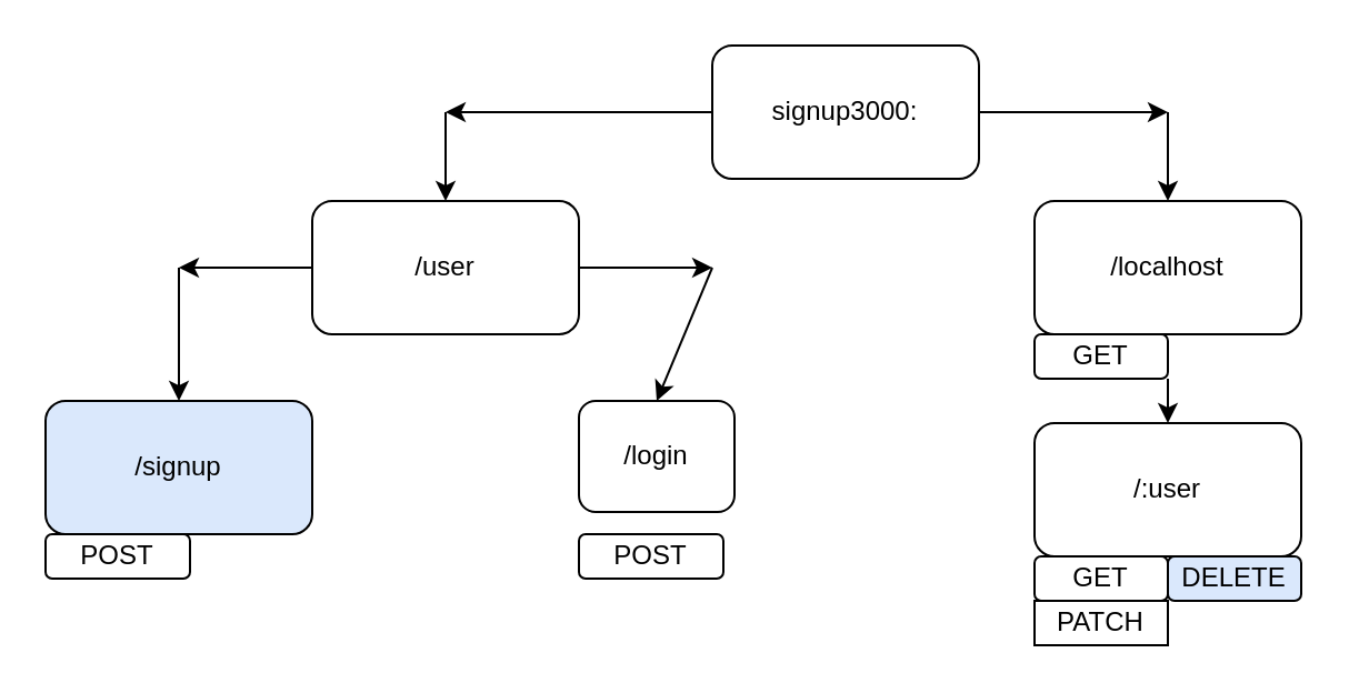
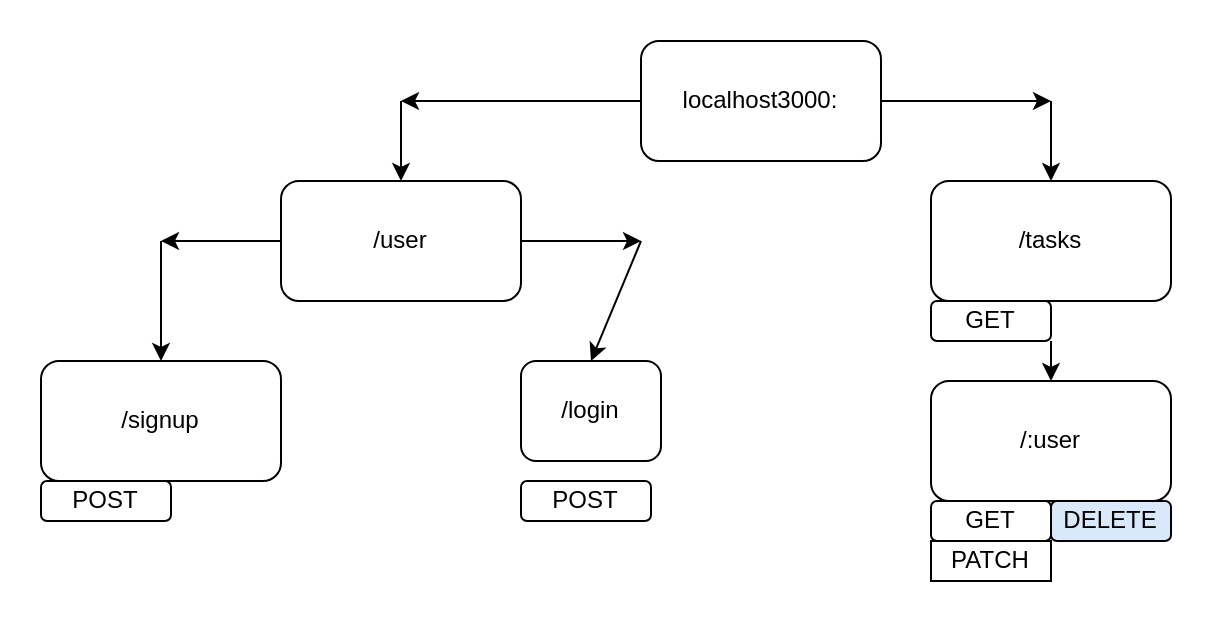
  <mxCell id="0" />
  <mxCell id="1" parent="0" />
  <mxCell id="2" style="edgeStyle=none;html=1;rounded=1;" edge="1" parent="1" source="3"><mxGeometry relative="1" as="geometry"><mxPoint x="200" y="50" as="targetPoint" /></mxGeometry></mxCell>
- <mxCell id="3" value="signup3000:" style="rounded=1;whiteSpace=wrap;html=1;" vertex="1" parent="1"><mxGeometry x="320" y="20" width="120" height="60" as="geometry" /></mxCell>
+ <mxCell id="3" value="localhost3000:" style="rounded=1;whiteSpace=wrap;html=1;" vertex="1" parent="1"><mxGeometry x="320" y="20" width="120" height="60" as="geometry" /></mxCell>
  <mxCell id="4" value="" style="endArrow=classic;html=1;rounded=1;" edge="1" parent="1"><mxGeometry width="50" height="50" relative="1" as="geometry"><mxPoint x="200" y="50" as="sourcePoint" /><mxPoint x="200" y="90" as="targetPoint" /></mxGeometry></mxCell>
  <mxCell id="5" style="edgeStyle=none;html=1;exitX=1;exitY=0.5;exitDx=0;exitDy=0;rounded=1;" edge="1" parent="1" source="6"><mxGeometry relative="1" as="geometry"><mxPoint x="320" y="120" as="targetPoint" /></mxGeometry></mxCell>
  <mxCell id="6" value="/user" style="rounded=1;whiteSpace=wrap;html=1;" vertex="1" parent="1"><mxGeometry x="140" y="90" width="120" height="60" as="geometry" /></mxCell>
  <mxCell id="7" value="/login" style="rounded=1;whiteSpace=wrap;html=1;" vertex="1" parent="1"><mxGeometry x="260" y="180" width="70" height="50" as="geometry" /></mxCell>
  <mxCell id="8" value="" style="endArrow=classic;html=1;entryX=0.5;entryY=0;entryDx=0;entryDy=0;rounded=1;" edge="1" parent="1" target="7"><mxGeometry width="50" height="50" relative="1" as="geometry"><mxPoint x="320" y="120" as="sourcePoint" /><mxPoint x="410" y="130" as="targetPoint" /></mxGeometry></mxCell>
  <mxCell id="9" style="edgeStyle=none;html=1;exitX=0;exitY=0.5;exitDx=0;exitDy=0;rounded=1;" edge="1" parent="1" source="6"><mxGeometry relative="1" as="geometry"><mxPoint x="80" y="120" as="targetPoint" /><mxPoint x="270" y="130" as="sourcePoint" /></mxGeometry></mxCell>
  <mxCell id="10" value="" style="endArrow=classic;html=1;entryX=0.5;entryY=0;entryDx=0;entryDy=0;rounded=1;" edge="1" parent="1"><mxGeometry width="50" height="50" relative="1" as="geometry"><mxPoint x="80" y="120" as="sourcePoint" /><mxPoint x="80" y="180" as="targetPoint" /></mxGeometry></mxCell>
- <mxCell id="11" value="/signup" style="rounded=1;whiteSpace=wrap;html=1;fillColor=#dae8fc;" vertex="1" parent="1"><mxGeometry x="20" y="180" width="120" height="60" as="geometry" /></mxCell>
+ <mxCell id="11" value="/signup" style="rounded=1;whiteSpace=wrap;html=1;" vertex="1" parent="1"><mxGeometry x="20" y="180" width="120" height="60" as="geometry" /></mxCell>
  <mxCell id="12" value="POST&lt;span style=&quot;color: rgba(0, 0, 0, 0); font-family: monospace; font-size: 0px; text-align: start;&quot;&gt;%3CmxGraphModel%3E%3Croot%3E%3CmxCell%20id%3D%220%22%2F%3E%3CmxCell%20id%3D%221%22%20parent%3D%220%22%2F%3E%3CmxCell%20id%3D%222%22%20value%3D%22%22%20style%3D%22rounded%3D0%3BwhiteSpace%3Dwrap%3Bhtml%3D1%3B%22%20vertex%3D%221%22%20parent%3D%221%22%3E%3CmxGeometry%20x%3D%22220%22%20y%3D%22200%22%20width%3D%22120%22%20height%3D%2260%22%20as%3D%22geometry%22%2F%3E%3C%2FmxCell%3E%3C%2Froot%3E%3C%2FmxGraphModel%3E&lt;/span&gt;" style="rounded=1;whiteSpace=wrap;html=1;" vertex="1" parent="1"><mxGeometry x="20" y="240" width="65" height="20" as="geometry" /></mxCell>
  <mxCell id="13" value="POST&lt;span style=&quot;color: rgba(0, 0, 0, 0); font-family: monospace; font-size: 0px; text-align: start;&quot;&gt;%3CmxGraphModel%3E%3Croot%3E%3CmxCell%20id%3D%220%22%2F%3E%3CmxCell%20id%3D%221%22%20parent%3D%220%22%2F%3E%3CmxCell%20id%3D%222%22%20value%3D%22%22%20style%3D%22rounded%3D0%3BwhiteSpace%3Dwrap%3Bhtml%3D1%3B%22%20vertex%3D%221%22%20parent%3D%221%22%3E%3CmxGeometry%20x%3D%22220%22%20y%3D%22200%22%20width%3D%22120%22%20height%3D%2260%22%20as%3D%22geometry%22%2F%3E%3C%2FmxCell%3E%3C%2Froot%3E%3C%2FmxGraphModel%3E&lt;/span&gt;" style="rounded=1;whiteSpace=wrap;html=1;" vertex="1" parent="1"><mxGeometry x="260" y="240" width="65" height="20" as="geometry" /></mxCell>
  <mxCell id="14" value="" style="endArrow=classic;html=1;exitX=1;exitY=0.5;exitDx=0;exitDy=0;rounded=1;" edge="1" parent="1" source="3"><mxGeometry width="50" height="50" relative="1" as="geometry"><mxPoint x="435" y="180" as="sourcePoint" /><mxPoint x="525" y="50" as="targetPoint" /></mxGeometry></mxCell>
  <mxCell id="15" value="" style="endArrow=classic;html=1;rounded=1;" edge="1" parent="1"><mxGeometry width="50" height="50" relative="1" as="geometry"><mxPoint x="525" y="50" as="sourcePoint" /><mxPoint x="525" y="90" as="targetPoint" /></mxGeometry></mxCell>
- <mxCell id="16" value="/localhost" style="rounded=1;whiteSpace=wrap;html=1;" vertex="1" parent="1"><mxGeometry x="465" y="90" width="120" height="60" as="geometry" /></mxCell>
+ <mxCell id="16" value="/tasks" style="rounded=1;whiteSpace=wrap;html=1;" vertex="1" parent="1"><mxGeometry x="465" y="90" width="120" height="60" as="geometry" /></mxCell>
  <mxCell id="17" value="GET" style="rounded=1;whiteSpace=wrap;html=1;" vertex="1" parent="1"><mxGeometry x="465" y="150" width="60" height="20" as="geometry" /></mxCell>
  <mxCell id="18" value="" style="endArrow=classic;html=1;exitX=1;exitY=1;exitDx=0;exitDy=0;rounded=1;" edge="1" parent="1" source="17"><mxGeometry width="50" height="50" relative="1" as="geometry"><mxPoint x="435" y="180" as="sourcePoint" /><mxPoint x="525" y="190" as="targetPoint" /></mxGeometry></mxCell>
  <mxCell id="19" value="/:user" style="rounded=1;whiteSpace=wrap;html=1;" vertex="1" parent="1"><mxGeometry x="465" y="190" width="120" height="60" as="geometry" /></mxCell>
  <mxCell id="20" value="GET" style="rounded=1;whiteSpace=wrap;html=1;" vertex="1" parent="1"><mxGeometry x="465" y="250" width="60" height="20" as="geometry" /></mxCell>
  <mxCell id="21" value="DELETE" style="rounded=1;whiteSpace=wrap;html=1;fillColor=#dae8fc;" vertex="1" parent="1"><mxGeometry x="525" y="250" width="60" height="20" as="geometry" /></mxCell>
  <mxCell id="22" value="PATCH" style="whiteSpace=wrap;html=1;rounded=0;" vertex="1" parent="1"><mxGeometry x="465" y="270" width="60" height="20" as="geometry" /></mxCell>
